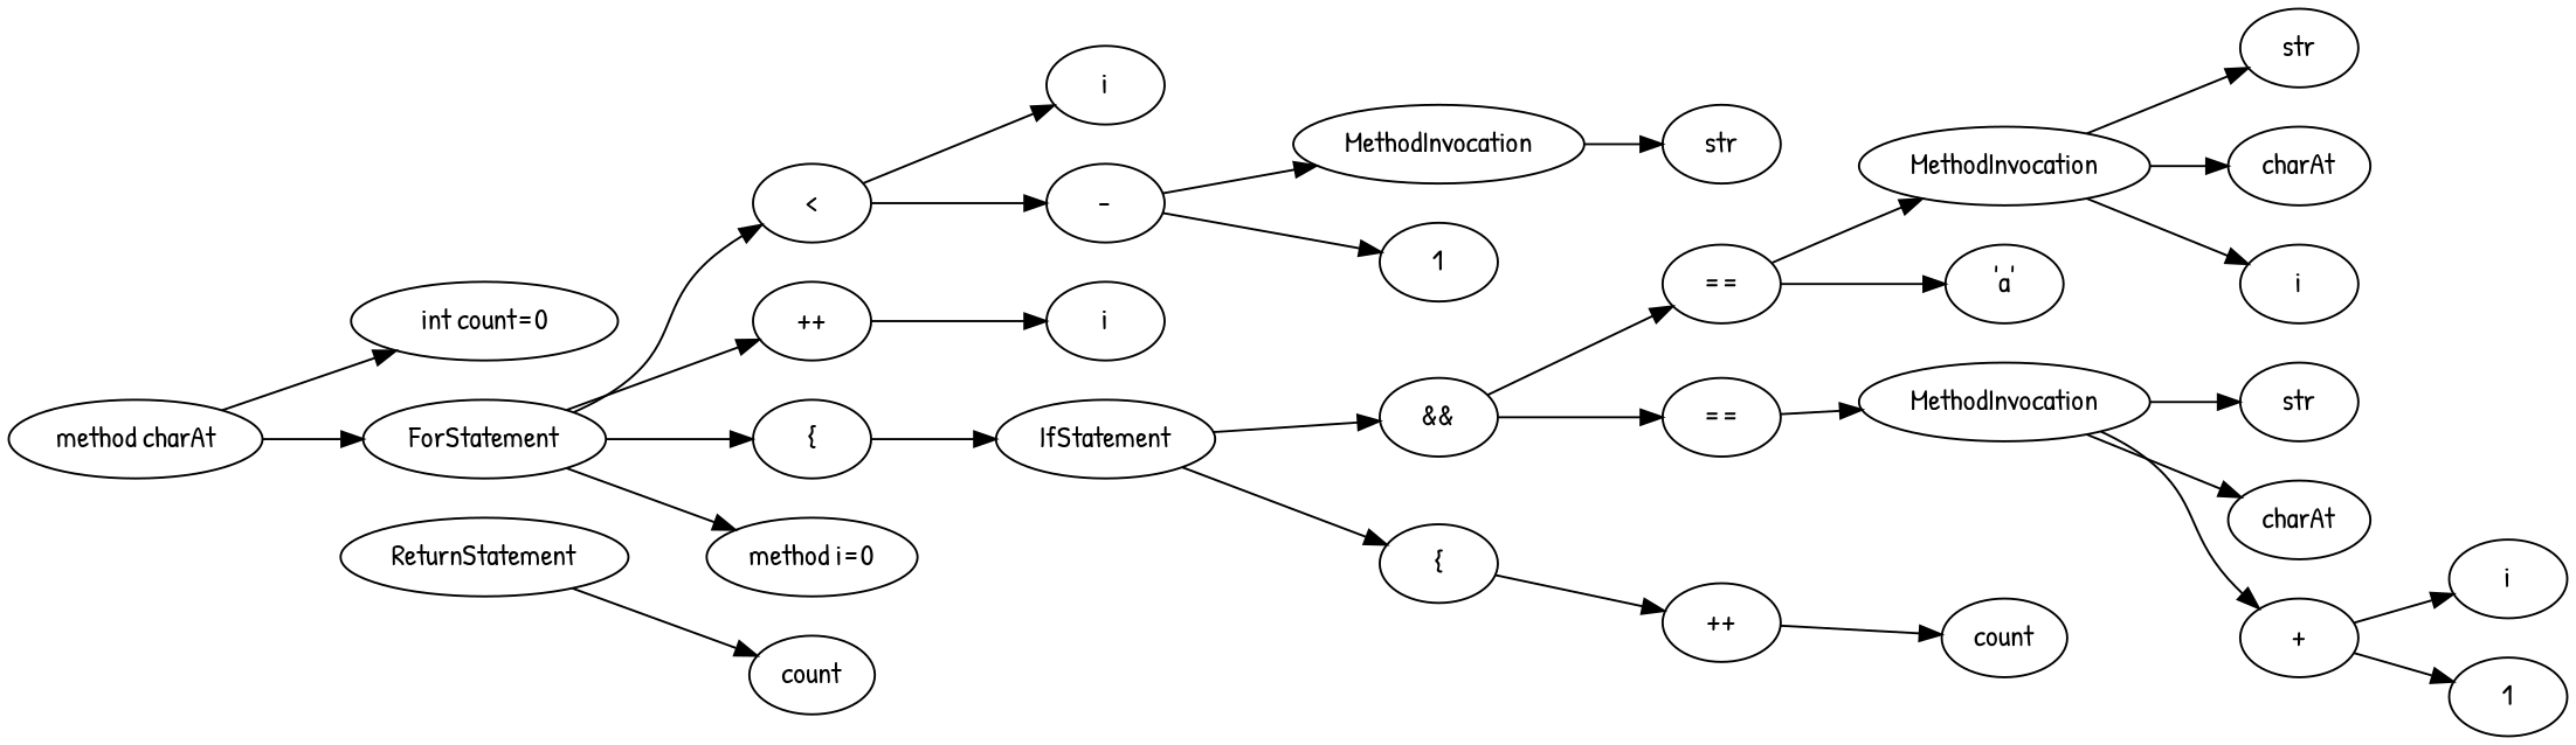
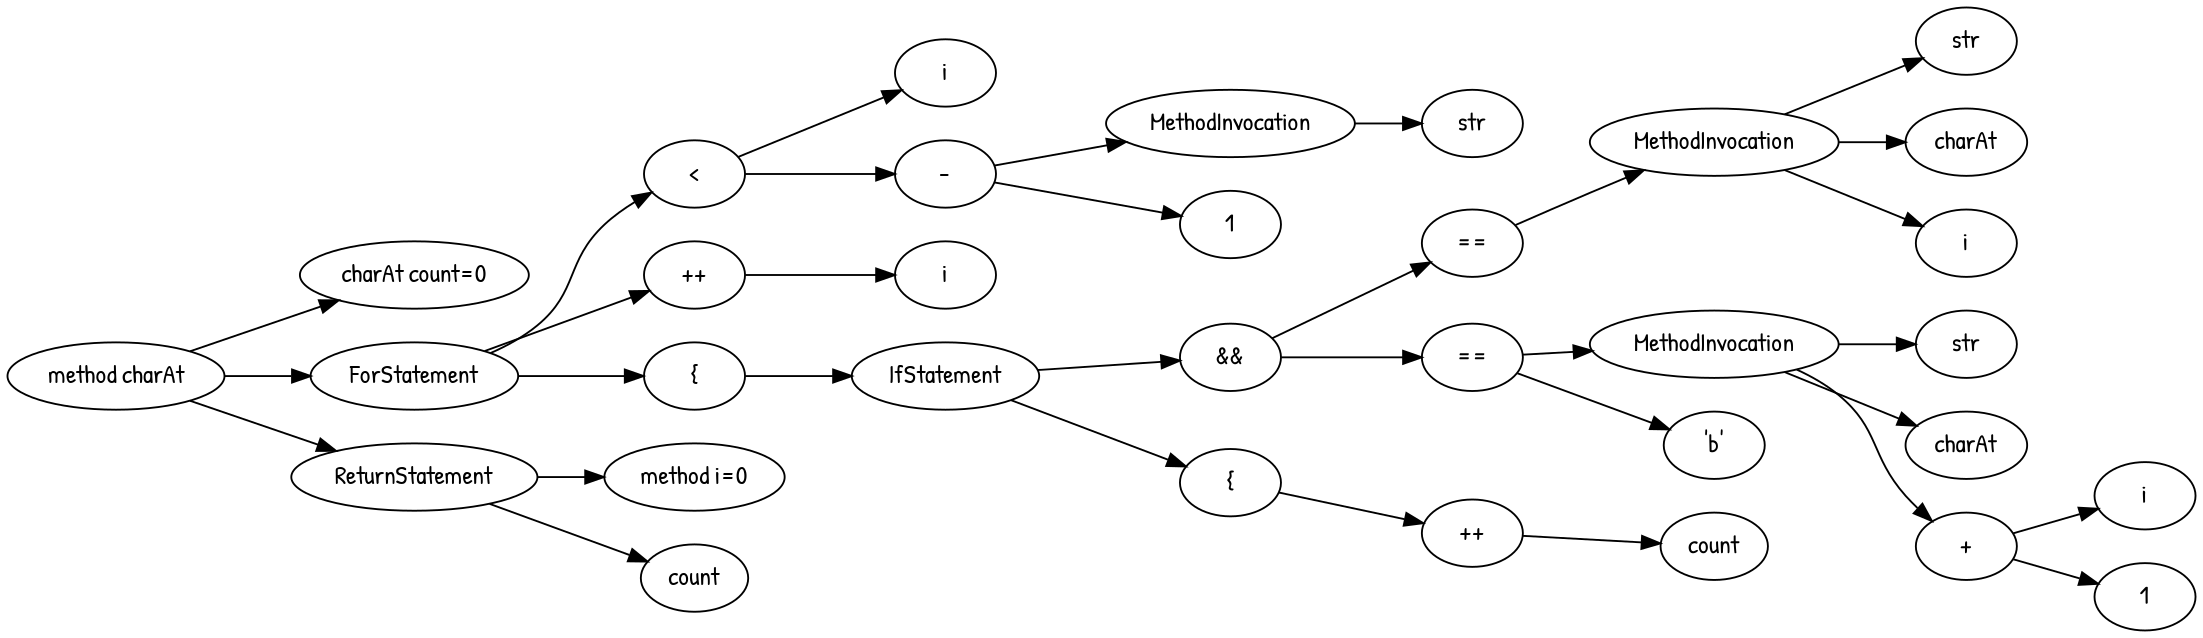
  digraph {
    fontname="Patrick Hand"
    rankdir=LR
    node [fontname="Patrick Hand"]
    edge [fontname="Patrick Hand"]
    n1 [label="method charAt"]
-   n2 [label="int count=0"]
+   n2 [label="charAt count=0"]
    n3 [label=ForStatement]
    n4 [label=ReturnStatement]
    n5 [label="method i=0"]
    n6 [label="<"]
    n7 [label="++"]
    n8 [label="{"]
    n9 [label=count]
    n10 [label=i]
    n11 [label="-"]
    n12 [label=i]
    n13 [label=IfStatement]
    n14 [label=MethodInvocation]
    n15 [label=1]
    n16 [label=str]
    n17 [label="&&"]
    n18 [label="{"]
    n19 [label="=="]
    n20 [label="=="]
    n21 [label="++"]
    n22 [label=MethodInvocation]
-   n23 [label="'a'"]
    n24 [label=MethodInvocation]
+   n25 [label="'b'"]
    n26 [label=str]
    n27 [label=charAt]
    n28 [label=i]
    n29 [label=str]
    n30 [label=charAt]
    n31 [label="+"]
    n32 [label=i]
    n33 [label=1]
    n34 [label=count]
    n1 -> n2
    n1 -> n3
-   n3 -> n5
+   n1 -> n4
+   n4 -> n5
    n3 -> n6
    n3 -> n7
    n3 -> n8
    n4 -> n9
    n6 -> n10
    n6 -> n11
    n7 -> n12
    n8 -> n13
    n11 -> n14
    n11 -> n15
    n13 -> n17
    n13 -> n18
    n14 -> n16
    n17 -> n19
    n17 -> n20
    n18 -> n21
    n19 -> n22
-   n19 -> n23
    n20 -> n24
+   n20 -> n25
    n21 -> n34
    n22 -> n26
    n22 -> n27
    n22 -> n28
    n24 -> n29
    n24 -> n30
    n24 -> n31
    n31 -> n32
    n31 -> n33
  }
